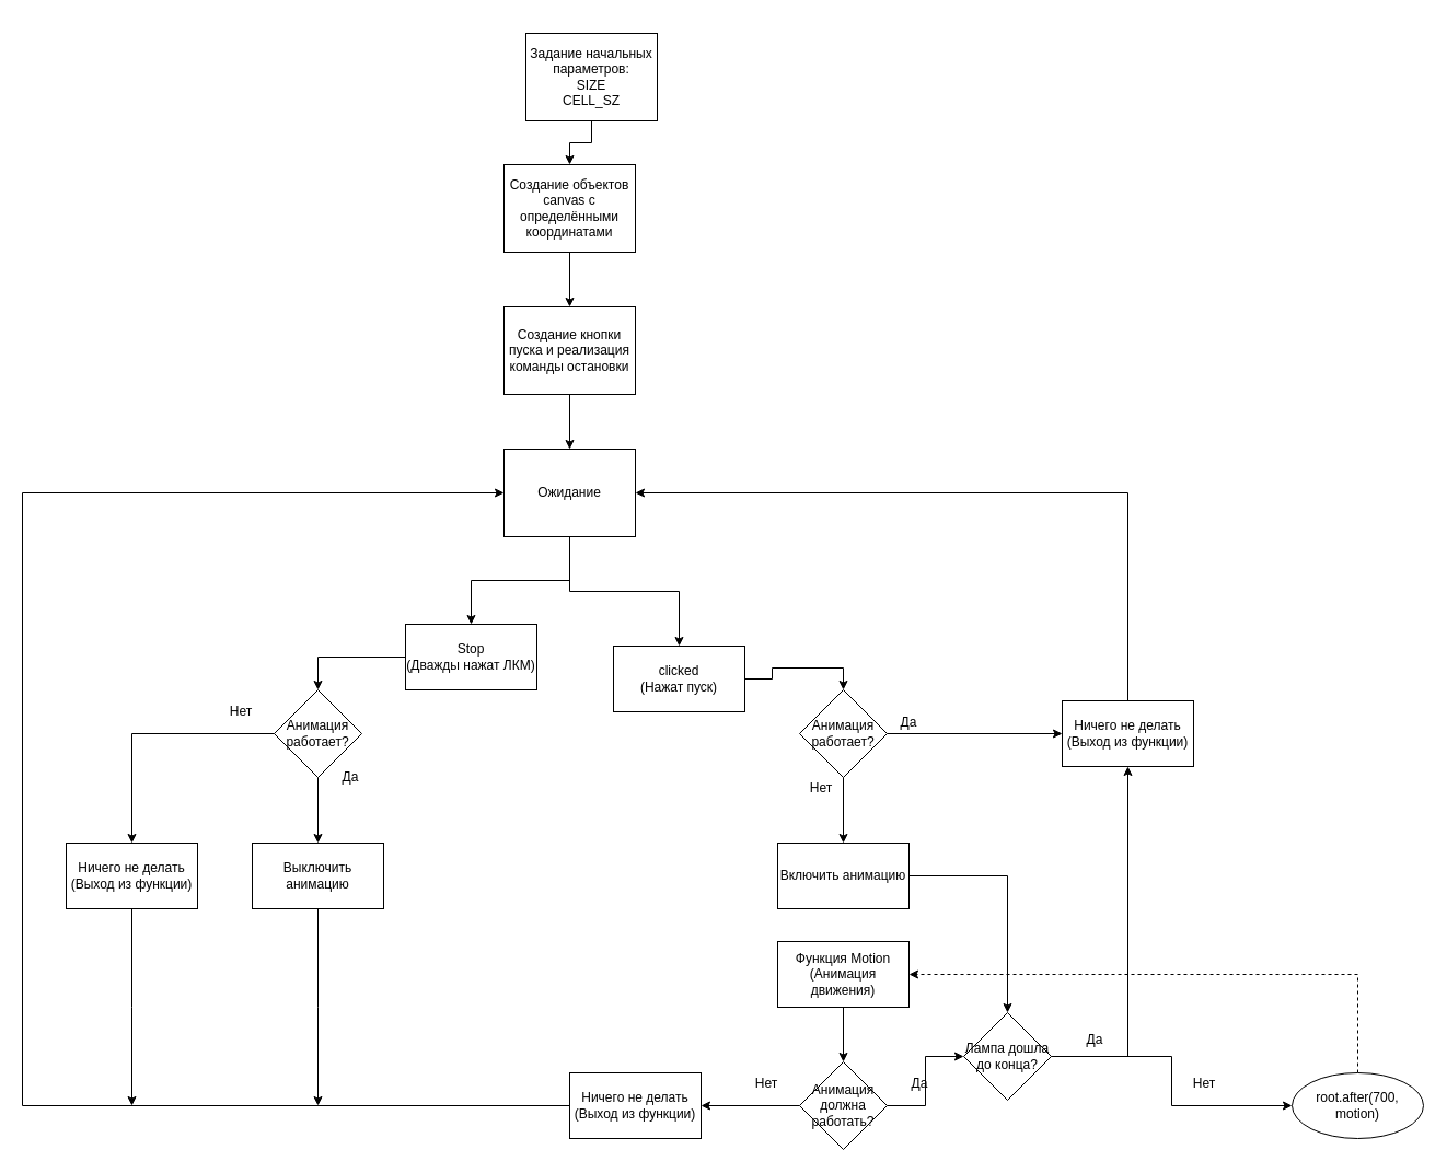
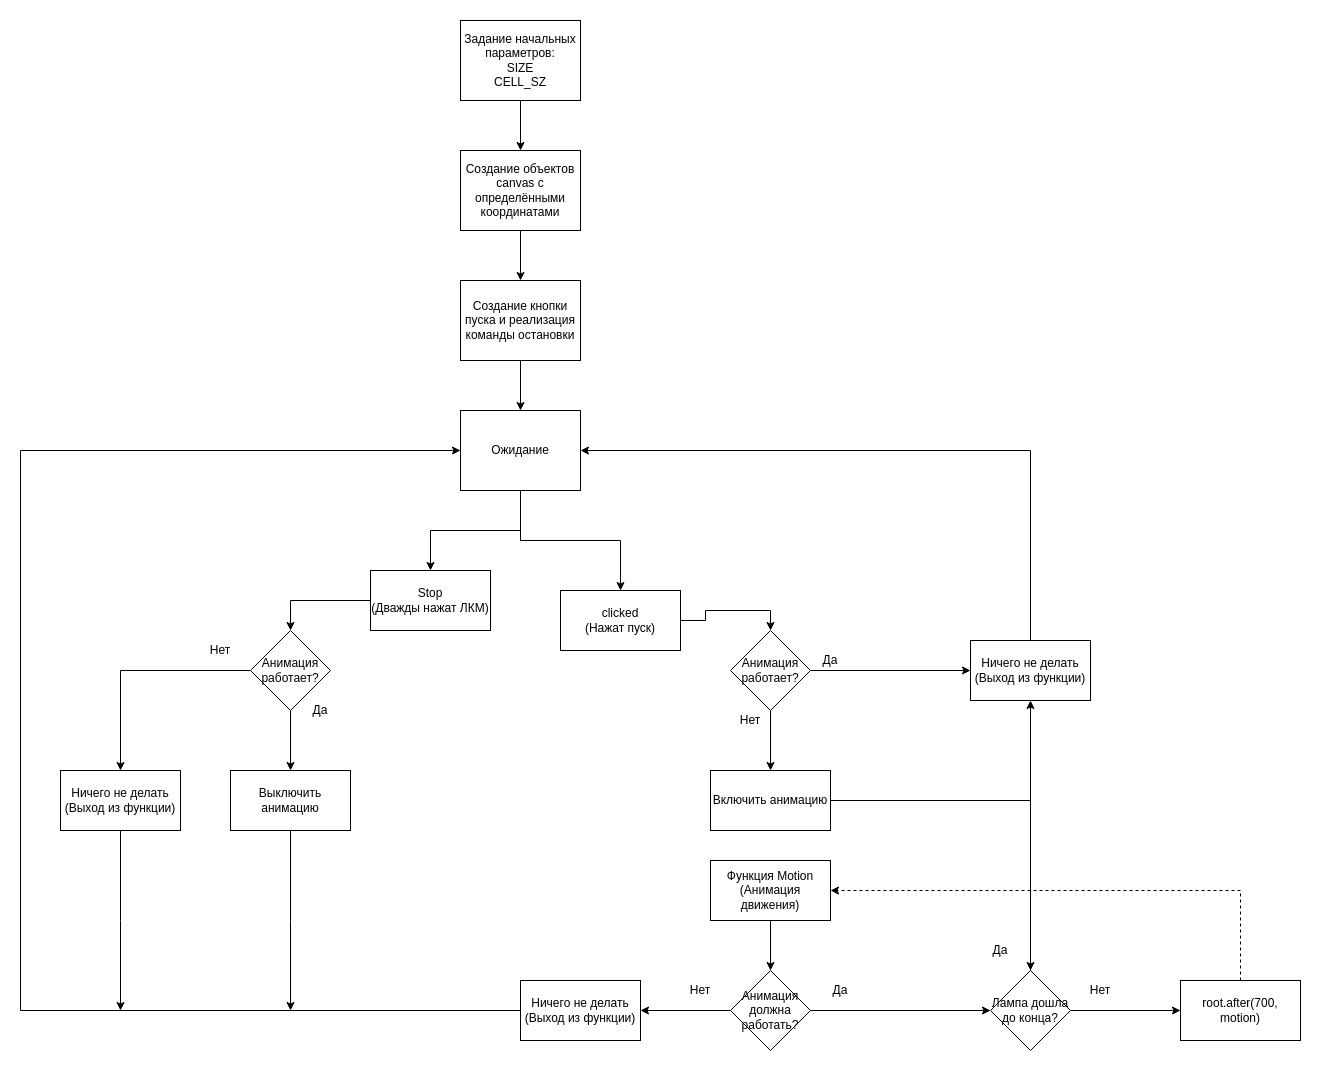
  <mxCell id="0" />
  <mxCell id="1" parent="0" />
  <mxCell id="2" style="edgeStyle=orthogonalEdgeStyle;rounded=0;orthogonalLoop=1;jettySize=auto;html=1;entryX=0.5;entryY=0;entryDx=0;entryDy=0;" edge="1" parent="1" source="3" target="7"><mxGeometry relative="1" as="geometry" /></mxCell>
- <mxCell id="3" value="Задание начальных параметров:&lt;br&gt;SIZE&lt;br&gt;CELL_SZ" style="rounded=0;whiteSpace=wrap;html=1;" vertex="1" parent="1"><mxGeometry x="480" y="30" width="120" height="80" as="geometry" /></mxCell>
+ <mxCell id="3" value="Задание начальных параметров:&lt;br&gt;SIZE&lt;br&gt;CELL_SZ" style="rounded=0;whiteSpace=wrap;html=1;" vertex="1" parent="1"><mxGeometry x="460" y="20" width="120" height="80" as="geometry" /></mxCell>
  <mxCell id="4" style="edgeStyle=orthogonalEdgeStyle;rounded=0;orthogonalLoop=1;jettySize=auto;html=1;" edge="1" parent="1" source="5" target="10"><mxGeometry relative="1" as="geometry" /></mxCell>
  <mxCell id="5" value="Создание кнопки пуска и реализация команды остановки" style="rounded=0;whiteSpace=wrap;html=1;" vertex="1" parent="1"><mxGeometry x="460" y="280" width="120" height="80" as="geometry" /></mxCell>
  <mxCell id="6" style="edgeStyle=orthogonalEdgeStyle;rounded=0;orthogonalLoop=1;jettySize=auto;html=1;" edge="1" parent="1" source="7" target="5"><mxGeometry relative="1" as="geometry" /></mxCell>
  <mxCell id="7" value="Создание объектов canvas с определёнными координатами" style="rounded=0;whiteSpace=wrap;html=1;" vertex="1" parent="1"><mxGeometry x="460" y="150" width="120" height="80" as="geometry" /></mxCell>
  <mxCell id="8" style="edgeStyle=orthogonalEdgeStyle;rounded=0;orthogonalLoop=1;jettySize=auto;html=1;entryX=0.5;entryY=0;entryDx=0;entryDy=0;" edge="1" parent="1" source="10" target="36"><mxGeometry relative="1" as="geometry" /></mxCell>
  <mxCell id="9" style="edgeStyle=orthogonalEdgeStyle;rounded=0;orthogonalLoop=1;jettySize=auto;html=1;entryX=0.5;entryY=0;entryDx=0;entryDy=0;" edge="1" parent="1" source="10" target="12"><mxGeometry relative="1" as="geometry" /></mxCell>
  <mxCell id="10" value="Ожидание" style="rounded=0;whiteSpace=wrap;html=1;" vertex="1" parent="1"><mxGeometry x="460" y="410" width="120" height="80" as="geometry" /></mxCell>
  <mxCell id="11" style="edgeStyle=orthogonalEdgeStyle;rounded=0;orthogonalLoop=1;jettySize=auto;html=1;entryX=0.5;entryY=0;entryDx=0;entryDy=0;" edge="1" parent="1" source="12" target="15"><mxGeometry relative="1" as="geometry" /></mxCell>
  <mxCell id="12" value="clicked&lt;br&gt;(Нажат пуск)" style="rounded=0;whiteSpace=wrap;html=1;" vertex="1" parent="1"><mxGeometry x="560" y="590" width="120" height="60" as="geometry" /></mxCell>
  <mxCell id="13" style="edgeStyle=orthogonalEdgeStyle;rounded=0;orthogonalLoop=1;jettySize=auto;html=1;entryX=0.5;entryY=0;entryDx=0;entryDy=0;" edge="1" parent="1" source="15" target="17"><mxGeometry relative="1" as="geometry" /></mxCell>
  <mxCell id="14" style="edgeStyle=orthogonalEdgeStyle;rounded=0;orthogonalLoop=1;jettySize=auto;html=1;entryX=0;entryY=0.5;entryDx=0;entryDy=0;" edge="1" parent="1" source="15" target="19"><mxGeometry relative="1" as="geometry" /></mxCell>
  <mxCell id="15" value="Анимация работает?" style="rhombus;whiteSpace=wrap;html=1;" vertex="1" parent="1"><mxGeometry x="730" y="630" width="80" height="80" as="geometry" /></mxCell>
  <mxCell id="16" style="edgeStyle=orthogonalEdgeStyle;rounded=0;orthogonalLoop=1;jettySize=auto;html=1;" edge="1" parent="1" source="17" target="30"><mxGeometry relative="1" as="geometry" /></mxCell>
  <mxCell id="17" value="Включить анимацию" style="rounded=0;whiteSpace=wrap;html=1;" vertex="1" parent="1"><mxGeometry x="710" y="770" width="120" height="60" as="geometry" /></mxCell>
  <mxCell id="18" style="edgeStyle=orthogonalEdgeStyle;rounded=0;orthogonalLoop=1;jettySize=auto;html=1;entryX=1;entryY=0.5;entryDx=0;entryDy=0;" edge="1" parent="1" source="19" target="10"><mxGeometry relative="1" as="geometry"><Array as="points"><mxPoint x="1030" y="450" /></Array></mxGeometry></mxCell>
  <mxCell id="19" value="Ничего не делать&lt;br&gt;(Выход из функции)" style="rounded=0;whiteSpace=wrap;html=1;" vertex="1" parent="1"><mxGeometry x="970" y="640" width="120" height="60" as="geometry" /></mxCell>
  <mxCell id="20" value="Да" style="text;html=1;strokeColor=none;fillColor=none;align=center;verticalAlign=middle;whiteSpace=wrap;rounded=0;" vertex="1" parent="1"><mxGeometry x="810" y="650" width="40" height="20" as="geometry" /></mxCell>
  <mxCell id="21" value="Нет" style="text;html=1;strokeColor=none;fillColor=none;align=center;verticalAlign=middle;whiteSpace=wrap;rounded=0;" vertex="1" parent="1"><mxGeometry x="730" y="710" width="40" height="20" as="geometry" /></mxCell>
  <mxCell id="22" style="edgeStyle=orthogonalEdgeStyle;rounded=0;orthogonalLoop=1;jettySize=auto;html=1;" edge="1" parent="1" source="23" target="26"><mxGeometry relative="1" as="geometry" /></mxCell>
  <mxCell id="23" value="Функция Motion (Анимация движения)" style="rounded=0;whiteSpace=wrap;html=1;" vertex="1" parent="1"><mxGeometry x="710" y="860" width="120" height="60" as="geometry" /></mxCell>
  <mxCell id="24" style="edgeStyle=orthogonalEdgeStyle;rounded=0;orthogonalLoop=1;jettySize=auto;html=1;entryX=0;entryY=0.5;entryDx=0;entryDy=0;" edge="1" parent="1" source="26" target="30"><mxGeometry relative="1" as="geometry" /></mxCell>
  <mxCell id="25" style="edgeStyle=orthogonalEdgeStyle;rounded=0;orthogonalLoop=1;jettySize=auto;html=1;" edge="1" parent="1" source="26" target="48"><mxGeometry relative="1" as="geometry" /></mxCell>
  <mxCell id="26" value="Анимация должна работать?" style="rhombus;whiteSpace=wrap;html=1;" vertex="1" parent="1"><mxGeometry x="730" y="970" width="80" height="80" as="geometry" /></mxCell>
  <mxCell id="27" value="Нет" style="text;html=1;strokeColor=none;fillColor=none;align=center;verticalAlign=middle;whiteSpace=wrap;rounded=0;" vertex="1" parent="1"><mxGeometry x="680" y="980" width="40" height="20" as="geometry" /></mxCell>
  <mxCell id="28" style="edgeStyle=orthogonalEdgeStyle;rounded=0;orthogonalLoop=1;jettySize=auto;html=1;entryX=0;entryY=0.5;entryDx=0;entryDy=0;" edge="1" parent="1" source="30" target="33"><mxGeometry relative="1" as="geometry" /></mxCell>
  <mxCell id="29" style="edgeStyle=orthogonalEdgeStyle;rounded=0;orthogonalLoop=1;jettySize=auto;html=1;entryX=0.5;entryY=1;entryDx=0;entryDy=0;" edge="1" parent="1" source="30" target="19"><mxGeometry relative="1" as="geometry" /></mxCell>
- <mxCell id="30" value="Лампа дошла до конца?" style="rhombus;whiteSpace=wrap;html=1;" vertex="1" parent="1"><mxGeometry x="880" y="925" width="80" height="80" as="geometry" /></mxCell>
+ <mxCell id="30" value="Лампа дошла до конца?" style="rhombus;whiteSpace=wrap;html=1;" vertex="1" parent="1"><mxGeometry x="990" y="970" width="80" height="80" as="geometry" /></mxCell>
  <mxCell id="31" value="Да" style="text;html=1;strokeColor=none;fillColor=none;align=center;verticalAlign=middle;whiteSpace=wrap;rounded=0;" vertex="1" parent="1"><mxGeometry x="820" y="980" width="40" height="20" as="geometry" /></mxCell>
  <mxCell id="32" style="edgeStyle=orthogonalEdgeStyle;rounded=0;orthogonalLoop=1;jettySize=auto;html=1;entryX=1;entryY=0.5;entryDx=0;entryDy=0;dashed=1;" edge="1" parent="1" source="33" target="23"><mxGeometry relative="1" as="geometry"><Array as="points"><mxPoint x="1240" y="890" /></Array></mxGeometry></mxCell>
- <mxCell id="33" value="root.after(700, motion)" style="ellipse;whiteSpace=wrap;html=1;" vertex="1" parent="1"><mxGeometry x="1180" y="980" width="120" height="60" as="geometry" /></mxCell>
+ <mxCell id="33" value="root.after(700, motion)" style="rounded=0;whiteSpace=wrap;html=1;" vertex="1" parent="1"><mxGeometry x="1180" y="980" width="120" height="60" as="geometry" /></mxCell>
  <mxCell id="34" value="Нет" style="text;html=1;strokeColor=none;fillColor=none;align=center;verticalAlign=middle;whiteSpace=wrap;rounded=0;" vertex="1" parent="1"><mxGeometry x="1080" y="980" width="40" height="20" as="geometry" /></mxCell>
  <mxCell id="35" style="edgeStyle=orthogonalEdgeStyle;rounded=0;orthogonalLoop=1;jettySize=auto;html=1;entryX=0.5;entryY=0;entryDx=0;entryDy=0;" edge="1" parent="1" source="36" target="39"><mxGeometry relative="1" as="geometry" /></mxCell>
  <mxCell id="36" value="Stop&lt;br&gt;(Дважды нажат ЛКМ)" style="rounded=0;whiteSpace=wrap;html=1;" vertex="1" parent="1"><mxGeometry x="370" y="570" width="120" height="60" as="geometry" /></mxCell>
  <mxCell id="37" style="edgeStyle=orthogonalEdgeStyle;rounded=0;orthogonalLoop=1;jettySize=auto;html=1;" edge="1" parent="1" source="39" target="43"><mxGeometry relative="1" as="geometry" /></mxCell>
  <mxCell id="38" style="edgeStyle=orthogonalEdgeStyle;rounded=0;orthogonalLoop=1;jettySize=auto;html=1;entryX=0.5;entryY=0;entryDx=0;entryDy=0;" edge="1" parent="1" source="39" target="41"><mxGeometry relative="1" as="geometry" /></mxCell>
  <mxCell id="39" value="Анимация работает?" style="rhombus;whiteSpace=wrap;html=1;" vertex="1" parent="1"><mxGeometry x="250" y="630" width="80" height="80" as="geometry" /></mxCell>
  <mxCell id="40" style="edgeStyle=orthogonalEdgeStyle;rounded=0;orthogonalLoop=1;jettySize=auto;html=1;" edge="1" parent="1" source="41"><mxGeometry relative="1" as="geometry"><mxPoint x="290" y="1010" as="targetPoint" /></mxGeometry></mxCell>
  <mxCell id="41" value="Выключить анимацию" style="rounded=0;whiteSpace=wrap;html=1;" vertex="1" parent="1"><mxGeometry x="230" y="770" width="120" height="60" as="geometry" /></mxCell>
  <mxCell id="42" style="edgeStyle=orthogonalEdgeStyle;rounded=0;orthogonalLoop=1;jettySize=auto;html=1;" edge="1" parent="1" source="43"><mxGeometry relative="1" as="geometry"><mxPoint x="120" y="1010" as="targetPoint" /></mxGeometry></mxCell>
  <mxCell id="43" value="Ничего не делать&lt;br&gt;(Выход из функции)" style="rounded=0;whiteSpace=wrap;html=1;" vertex="1" parent="1"><mxGeometry x="60" y="770" width="120" height="60" as="geometry" /></mxCell>
  <mxCell id="44" value="Да" style="text;html=1;strokeColor=none;fillColor=none;align=center;verticalAlign=middle;whiteSpace=wrap;rounded=0;" vertex="1" parent="1"><mxGeometry x="300" y="700" width="40" height="20" as="geometry" /></mxCell>
  <mxCell id="45" value="Нет" style="text;html=1;strokeColor=none;fillColor=none;align=center;verticalAlign=middle;whiteSpace=wrap;rounded=0;" vertex="1" parent="1"><mxGeometry x="200" y="640" width="40" height="20" as="geometry" /></mxCell>
  <mxCell id="46" value="Да" style="text;html=1;strokeColor=none;fillColor=none;align=center;verticalAlign=middle;whiteSpace=wrap;rounded=0;" vertex="1" parent="1"><mxGeometry x="980" y="940" width="40" height="20" as="geometry" /></mxCell>
  <mxCell id="47" style="edgeStyle=orthogonalEdgeStyle;rounded=0;orthogonalLoop=1;jettySize=auto;html=1;entryX=0;entryY=0.5;entryDx=0;entryDy=0;" edge="1" parent="1" source="48" target="10"><mxGeometry relative="1" as="geometry"><Array as="points"><mxPoint x="20" y="1010" /><mxPoint x="20" y="450" /></Array></mxGeometry></mxCell>
  <mxCell id="48" value="Ничего не делать&lt;br&gt;(Выход из функции)" style="rounded=0;whiteSpace=wrap;html=1;" vertex="1" parent="1"><mxGeometry x="520" y="980" width="120" height="60" as="geometry" /></mxCell>
